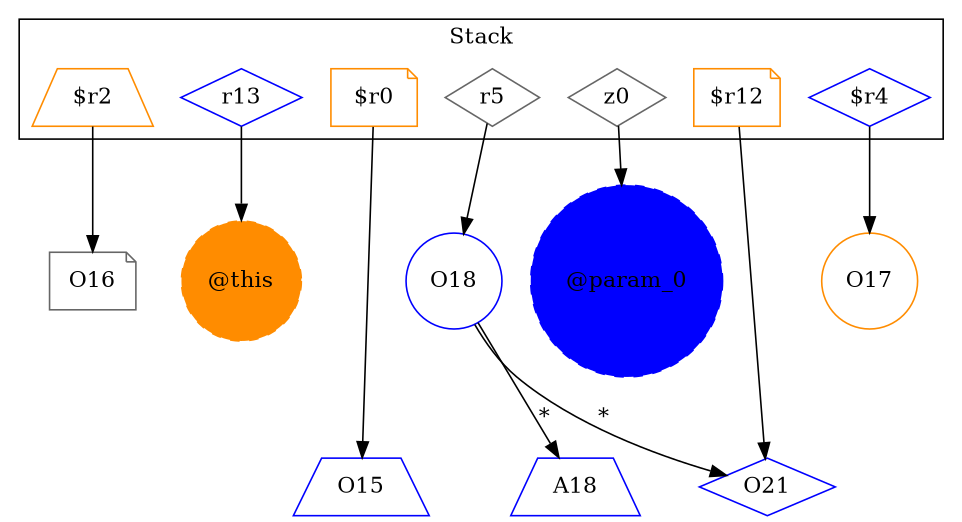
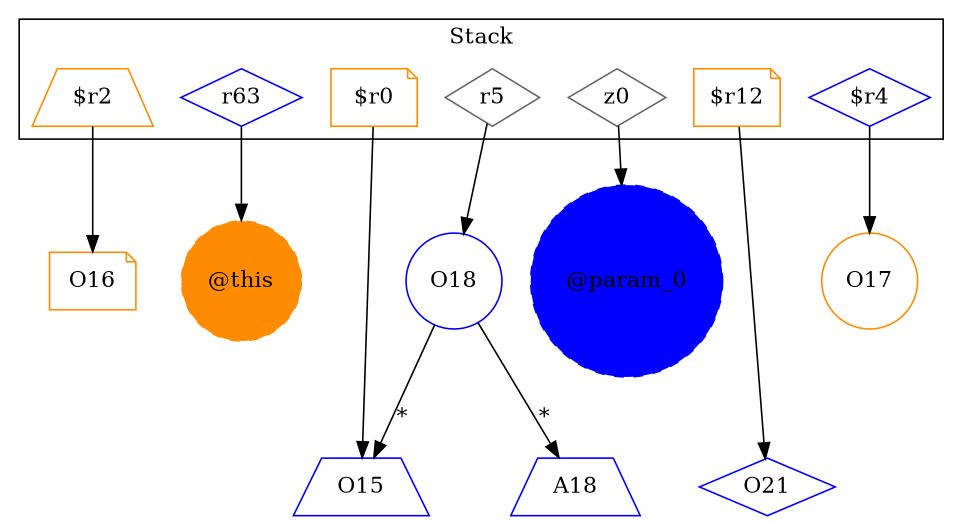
  digraph {
    rankDir=LR
    node [color=blue shape=diamond]
    "$r2" [color=darkorange shape=trapezium]
-   r13
+   r13 [label=r63]
    "$r0" [color=darkorange shape=note]
    "$r12" [color=darkorange shape=note]
    z0 [color=gray40]
    r5 [color=gray40]
    "$r4"
-   O16 [color=gray40 shape=note]
+   O16 [color=darkorange shape=note]
    "@this" [color=darkorange shape=circle style="filled,dashed"]
    O15 [shape=trapezium]
    O21
    "@param_0" [shape=circle style="filled,dashed"]
    O18 [shape=circle]
    O17 [color=darkorange shape=circle]
    A18 [shape=trapezium]
    subgraph cluster_1 {
      label=Stack
      "$r2"
      r13
      "$r0"
      "$r12"
      z0
      r5
      "$r4"
    }
    "$r2" -> O16
    r13 -> "@this"
    "$r0" -> O15
    "$r12" -> O21
    z0 -> "@param_0"
    r5 -> O18
    "$r4" -> O17
-   O18 -> O21 [label="*" weight=0.2]
+   O18 -> O15 [label="*" weight=0.2]
    O18 -> A18 [label="*" weight=0.2]
  }
